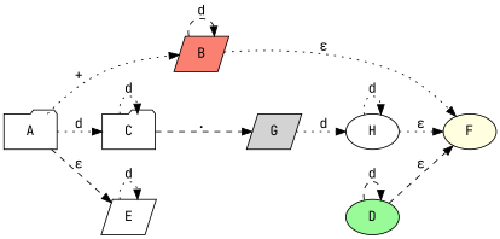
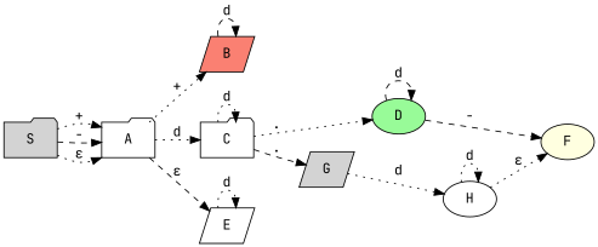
  digraph {
    fontname="JetBrains Mono"
    rankdir=LR
    node [fillcolor=white fontname="JetBrains Mono" shape=ellipse style=filled]
    edge [fontname="JetBrains Mono" style=dotted]
    F [fillcolor=lightyellow]
+   S [fillcolor=lightgrey shape=folder]
    A [shape=folder]
    B [fillcolor=salmon shape=parallelogram]
    C [shape=folder]
    E [shape=parallelogram]
    D [fillcolor=palegreen]
    G [fillcolor=lightgrey shape=parallelogram]
    H
+   S -> A [label="+"]
+   S -> A [label="-" style=dashed]
+   S -> A [label="ε"]
    A -> B [label="+"]
    A -> C [label=d]
    A -> E [label="ε" style=dashed]
-   B -> F [label="ε"]
    B -> B [label=d style=dashed]
    C -> C [label=d]
+   C -> D [label="."]
    C -> G [label="." style=dashed]
    E -> E [label=d]
-   D -> F [label="ε" style=dashed]
+   D -> F [label="-" style=dashed]
    D -> D [label=d style=dashed]
    G -> H [label=d]
    H -> F [label="ε"]
    H -> H [label=d]
  }
